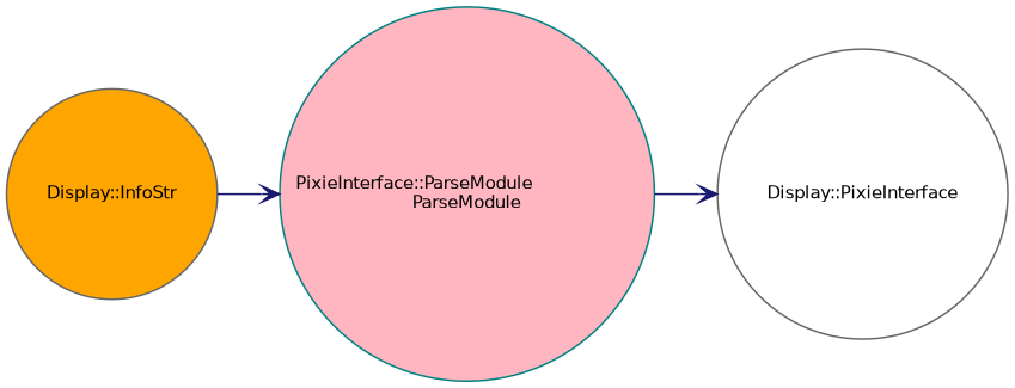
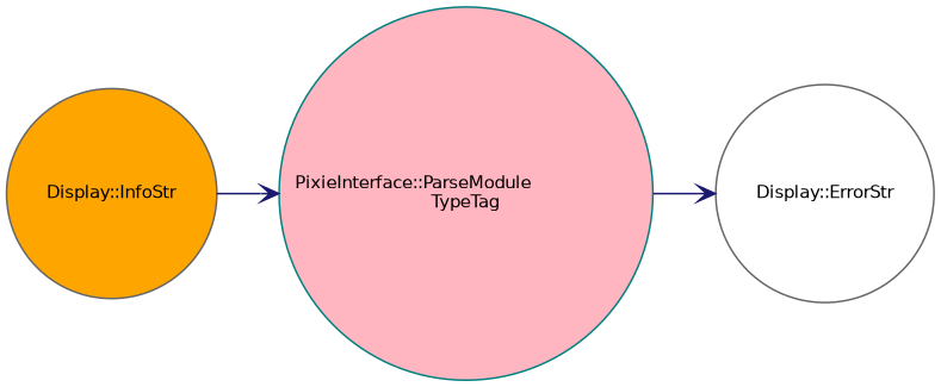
  digraph {
    rankdir=LR
    node [color=gray40 fontname=Helvetica fontsize=10 shape=circle style=filled]
    edge [arrowhead=vee color=midnightblue fontname=Helvetica fontsize=10 labelfontname=Helvetica labelfontsize=10 style=solid]
-   n1 [color=teal fillcolor=lightpink fontcolor=black height=0.2 label="PixieInterface::ParseModule\lParseModule" width=0.4]
-   n2 [fillcolor=white height=0.2 label="Display::PixieInterface" width=0.4]
+   n1 [color=teal fillcolor=lightpink fontcolor=black height=0.2 label="PixieInterface::ParseModule\lTypeTag" width=0.4]
+   n2 [fillcolor=white height=0.2 label="Display::ErrorStr" width=0.4]
    n3 [fillcolor=orange height=0.2 label="Display::InfoStr" width=0.4]
    n1 -> n2
    n3 -> n1
  }
